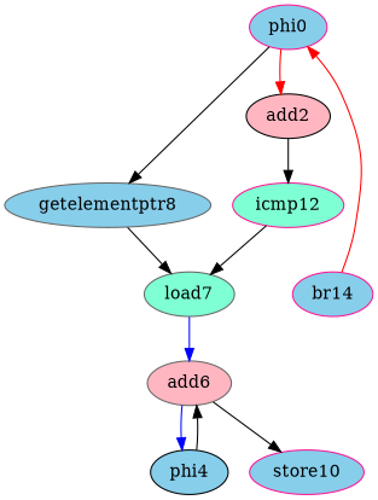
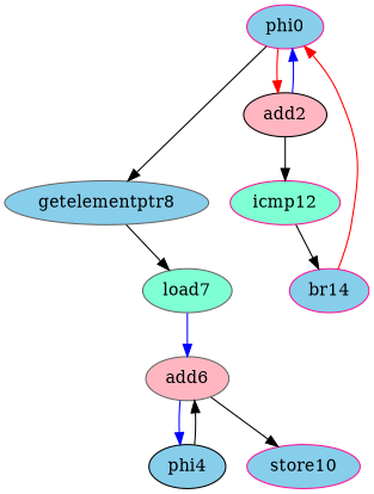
  digraph {
    node [color=deeppink earliestCycle=0 fillcolor=skyblue latestCycle=2 style=filled]
    edge [color=black]
    phi0 [latestCycle=0]
    add2 [color=black earliestCycle=1 fillcolor=lightpink]
    getelementptr8 [color=gray40 earliestCycle=1 latestCycle=1]
    icmp12 [earliestCycle=2 fillcolor=aquamarine latestCycle=3]
    load7 [color=gray40 earliestCycle=2 fillcolor=aquamarine]
    br14 [earliestCycle=3 latestCycle=4]
    phi4 [color=black]
    add6 [color=gray40 earliestCycle=3 fillcolor=lightpink latestCycle=3]
    store10 [earliestCycle=4 latestCycle=4]
    phi0 -> add2 [color=red]
    phi0 -> getelementptr8
+   add2 -> phi0 [color=blue]
    add2 -> icmp12
    getelementptr8 -> load7
-   icmp12 -> load7
+   icmp12 -> br14
    load7 -> add6 [color=blue]
    br14 -> phi0 [color=red]
    phi4 -> add6
    add6 -> phi4 [color=blue]
    add6 -> store10
  }
